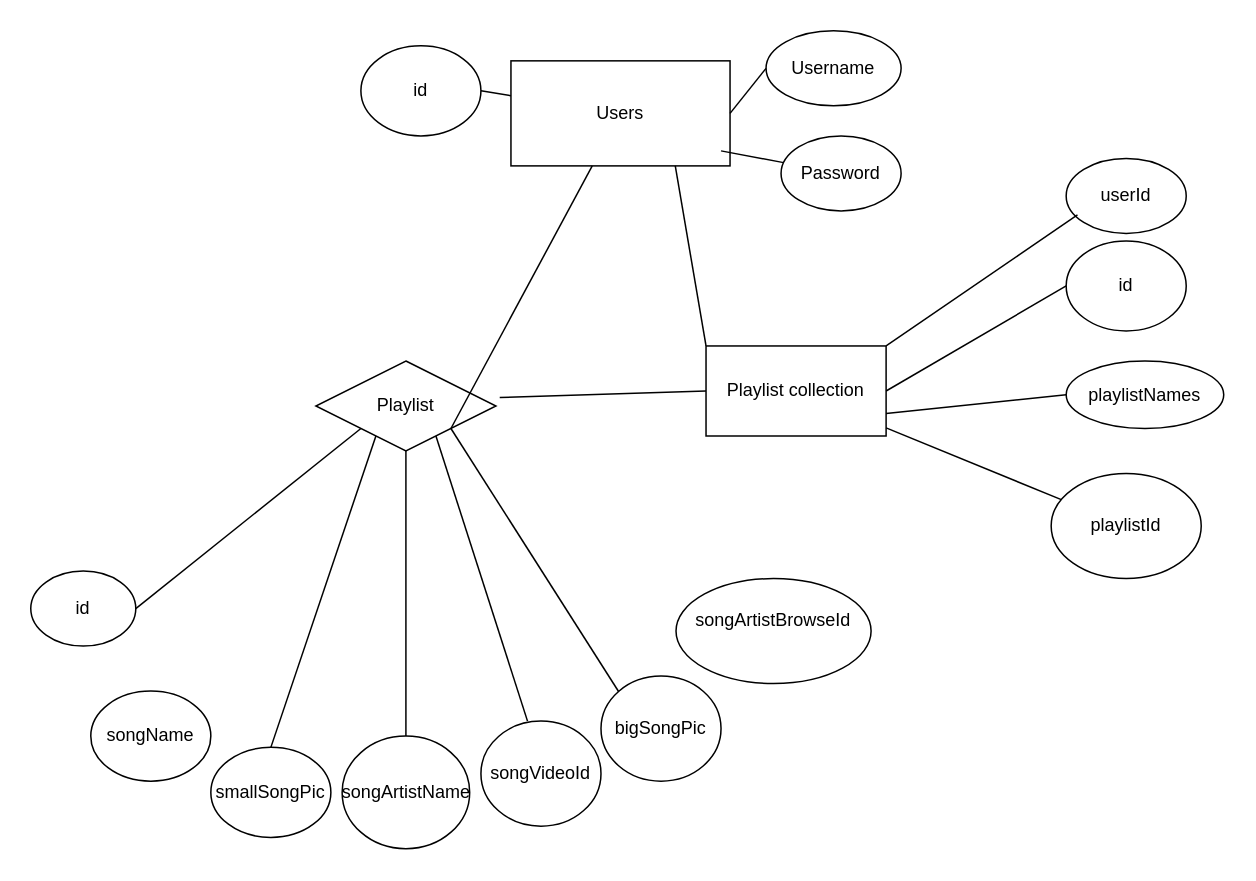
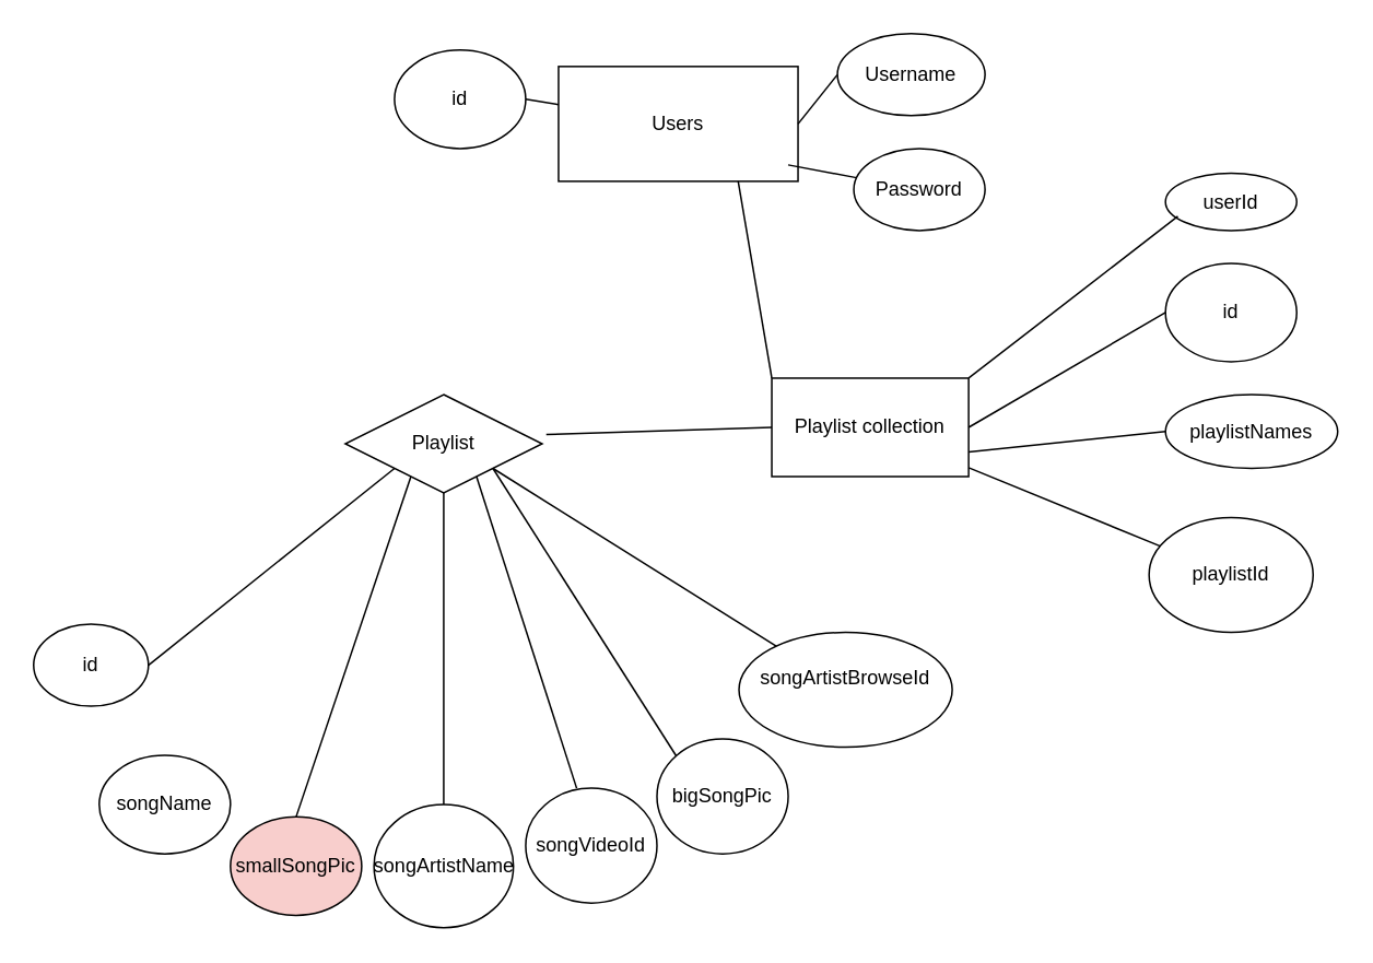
  <mxCell id="0" />
  <mxCell id="1" parent="0" />
  <mxCell id="2" value="&lt;div&gt;Users&lt;/div&gt;" style="rounded=0;whiteSpace=wrap;html=1;" parent="1" vertex="1"><mxGeometry x="340" y="40" width="146" height="70" as="geometry" /></mxCell>
  <mxCell id="3" value="Username" style="ellipse;whiteSpace=wrap;html=1;" parent="1" vertex="1"><mxGeometry x="510" width="90" height="50" as="geometry" y="20" /></mxCell>
  <mxCell id="4" value="Password" style="ellipse;whiteSpace=wrap;html=1;" parent="1" vertex="1"><mxGeometry x="520" y="90" width="80" height="50" as="geometry" /></mxCell>
  <mxCell id="5" value="Playlist" style="rhombus;whiteSpace=wrap;html=1;" parent="1" vertex="1"><mxGeometry x="210" y="240" width="120" height="60" as="geometry" /></mxCell>
  <mxCell id="6" value="" style="endArrow=none;html=1;exitX=1.021;exitY=0.406;exitDx=0;exitDy=0;entryX=0;entryY=0.5;entryDx=0;entryDy=0;exitPerimeter=0;" parent="1" source="5" target="16" edge="1"><mxGeometry width="50" height="50" relative="1" as="geometry"><mxPoint x="400" y="260" as="sourcePoint" /><mxPoint x="450" y="210" as="targetPoint" /></mxGeometry></mxCell>
  <mxCell id="7" value="&lt;div&gt;id&lt;/div&gt;" style="ellipse;whiteSpace=wrap;html=1;" parent="1" vertex="1"><mxGeometry x="20" y="380" width="70" height="50" as="geometry" /></mxCell>
  <mxCell id="8" value="id" style="ellipse;whiteSpace=wrap;html=1;" parent="1" vertex="1"><mxGeometry x="240" y="30" width="80" height="60" as="geometry" /></mxCell>
  <mxCell id="9" value="songName" style="ellipse;whiteSpace=wrap;html=1;" parent="1" vertex="1"><mxGeometry x="60" y="460" width="80" height="60" as="geometry" /></mxCell>
  <mxCell id="10" value="songVideoId" style="ellipse;whiteSpace=wrap;html=1;" parent="1" vertex="1"><mxGeometry x="320" y="480" width="80" height="70" as="geometry" /></mxCell>
- <mxCell id="11" value="&lt;div&gt;smallSongPic&lt;/div&gt;" style="ellipse;whiteSpace=wrap;html=1;" parent="1" vertex="1"><mxGeometry x="140" y="497.5" width="80" height="60" as="geometry" /></mxCell>
+ <mxCell id="11" value="&lt;div&gt;smallSongPic&lt;/div&gt;" style="ellipse;whiteSpace=wrap;html=1;fillColor=#f8cecc;" parent="1" vertex="1"><mxGeometry x="140" y="497.5" width="80" height="60" as="geometry" /></mxCell>
  <mxCell id="12" value="bigSongPic" style="ellipse;whiteSpace=wrap;html=1;" parent="1" vertex="1"><mxGeometry x="400" y="450" width="80" height="70" as="geometry" /></mxCell>
  <mxCell id="13" value="songArtistName" style="ellipse;whiteSpace=wrap;html=1;" parent="1" vertex="1"><mxGeometry x="227.5" y="490" width="85" height="75" as="geometry" /></mxCell>
  <mxCell id="14" value="&lt;div&gt;songArtistBrowseId&lt;/div&gt;&lt;div&gt;&lt;br&gt;&lt;/div&gt;" style="ellipse;whiteSpace=wrap;html=1;" parent="1" vertex="1"><mxGeometry x="450" y="385" width="130" height="70" as="geometry" /></mxCell>
  <mxCell id="15" value="" style="endArrow=none;html=1;exitX=1;exitY=0.5;exitDx=0;exitDy=0;entryX=0;entryY=1;entryDx=0;entryDy=0;" parent="1" source="7" target="5" edge="1"><mxGeometry width="50" height="50" relative="1" as="geometry"><mxPoint x="390" y="330" as="sourcePoint" /><mxPoint x="440" y="280" as="targetPoint" /></mxGeometry></mxCell>
  <mxCell id="16" value="Playlist collection" style="rounded=0;whiteSpace=wrap;html=1;" parent="1" vertex="1"><mxGeometry x="470" y="230" width="120" height="60" as="geometry" /></mxCell>
- <mxCell id="17" value="&lt;div&gt;userId&lt;/div&gt;" style="ellipse;whiteSpace=wrap;html=1;" parent="1" vertex="1"><mxGeometry x="710" y="105" width="80" height="50" as="geometry" /></mxCell>
+ <mxCell id="17" value="&lt;div&gt;userId&lt;/div&gt;" style="ellipse;whiteSpace=wrap;html=1;" parent="1" vertex="1"><mxGeometry x="710" y="105" width="80" height="35" as="geometry" /></mxCell>
  <mxCell id="18" value="id" style="ellipse;whiteSpace=wrap;html=1;" parent="1" vertex="1"><mxGeometry x="710" y="160" width="80" height="60" as="geometry" /></mxCell>
  <mxCell id="19" value="playlistNames" style="ellipse;whiteSpace=wrap;html=1;" parent="1" vertex="1"><mxGeometry x="710" y="240" width="105" height="45" as="geometry" /></mxCell>
  <mxCell id="20" value="" style="endArrow=none;html=1;exitX=0.75;exitY=1;exitDx=0;exitDy=0;entryX=0;entryY=0;entryDx=0;entryDy=0;" parent="1" source="2" target="16" edge="1"><mxGeometry width="50" height="50" relative="1" as="geometry"><mxPoint x="390" y="250" as="sourcePoint" /><mxPoint x="440" y="200" as="targetPoint" /></mxGeometry></mxCell>
  <mxCell id="21" value="playlistId" style="ellipse;whiteSpace=wrap;html=1;" parent="1" vertex="1"><mxGeometry x="700" y="315" width="100" height="70" as="geometry" /></mxCell>
  <mxCell id="22" value="" style="endArrow=none;html=1;" parent="1" source="21" target="16" edge="1"><mxGeometry width="50" height="50" relative="1" as="geometry"><mxPoint x="390" y="300" as="sourcePoint" /><mxPoint x="440" y="250" as="targetPoint" /></mxGeometry></mxCell>
  <mxCell id="23" value="" style="endArrow=none;html=1;exitX=0;exitY=0.5;exitDx=0;exitDy=0;entryX=1;entryY=0.75;entryDx=0;entryDy=0;" parent="1" source="19" target="16" edge="1"><mxGeometry width="50" height="50" relative="1" as="geometry"><mxPoint x="390" y="300" as="sourcePoint" /><mxPoint x="440" y="250" as="targetPoint" /></mxGeometry></mxCell>
  <mxCell id="24" value="" style="endArrow=none;html=1;exitX=0;exitY=0.5;exitDx=0;exitDy=0;entryX=1;entryY=0.5;entryDx=0;entryDy=0;" parent="1" source="18" target="16" edge="1"><mxGeometry width="50" height="50" relative="1" as="geometry"><mxPoint x="390" y="300" as="sourcePoint" /><mxPoint x="440" y="250" as="targetPoint" /></mxGeometry></mxCell>
  <mxCell id="25" value="" style="endArrow=none;html=1;exitX=0.094;exitY=0.753;exitDx=0;exitDy=0;exitPerimeter=0;entryX=1;entryY=0;entryDx=0;entryDy=0;" parent="1" source="17" target="16" edge="1"><mxGeometry width="50" height="50" relative="1" as="geometry"><mxPoint x="390" y="300" as="sourcePoint" /><mxPoint x="440" y="250" as="targetPoint" /></mxGeometry></mxCell>
  <mxCell id="26" value="" style="endArrow=none;html=1;exitX=0.5;exitY=0;exitDx=0;exitDy=0;entryX=0.25;entryY=1;entryDx=0;entryDy=0;" edge="1" parent="1" source="11" target="5"><mxGeometry width="50" height="50" relative="1" as="geometry"><mxPoint x="390" y="450" as="sourcePoint" /><mxPoint x="440" y="400" as="targetPoint" /></mxGeometry></mxCell>
  <mxCell id="27" value="" style="endArrow=none;html=1;exitX=0.5;exitY=0;exitDx=0;exitDy=0;entryX=0.5;entryY=1;entryDx=0;entryDy=0;" edge="1" parent="1" source="13" target="5"><mxGeometry width="50" height="50" relative="1" as="geometry"><mxPoint x="390" y="450" as="sourcePoint" /><mxPoint x="440" y="400" as="targetPoint" /></mxGeometry></mxCell>
  <mxCell id="28" value="" style="endArrow=none;html=1;exitX=0.388;exitY=0;exitDx=0;exitDy=0;exitPerimeter=0;entryX=0.75;entryY=1;entryDx=0;entryDy=0;" edge="1" parent="1" source="10" target="5"><mxGeometry width="50" height="50" relative="1" as="geometry"><mxPoint x="390" y="450" as="sourcePoint" /><mxPoint x="440" y="400" as="targetPoint" /></mxGeometry></mxCell>
  <mxCell id="29" value="" style="endArrow=none;html=1;entryX=1;entryY=1;entryDx=0;entryDy=0;exitX=0;exitY=0;exitDx=0;exitDy=0;" edge="1" parent="1" source="12" target="5"><mxGeometry width="50" height="50" relative="1" as="geometry"><mxPoint x="390" y="450" as="sourcePoint" /><mxPoint x="440" y="400" as="targetPoint" /></mxGeometry></mxCell>
- <mxCell id="30" value="" style="endArrow=none;html=1;exitX=1;exitY=1;exitDx=0;exitDy=0;" edge="1" parent="1" source="5" target="2"><mxGeometry width="50" height="50" relative="1" as="geometry"><mxPoint x="390" y="450" as="sourcePoint" /><mxPoint x="440" y="400" as="targetPoint" /></mxGeometry></mxCell>
+ <mxCell id="30" value="" style="endArrow=none;html=1;exitX=1;exitY=1;exitDx=0;exitDy=0;" edge="1" parent="1" source="5" target="14"><mxGeometry width="50" height="50" relative="1" as="geometry"><mxPoint x="390" y="450" as="sourcePoint" /><mxPoint x="440" y="400" as="targetPoint" /></mxGeometry></mxCell>
  <mxCell id="31" value="" style="endArrow=none;html=1;exitX=1;exitY=0.5;exitDx=0;exitDy=0;" edge="1" parent="1" source="8" target="2"><mxGeometry width="50" height="50" relative="1" as="geometry"><mxPoint x="390" y="300" as="sourcePoint" /><mxPoint x="440" y="250" as="targetPoint" /></mxGeometry></mxCell>
  <mxCell id="32" value="" style="endArrow=none;html=1;" edge="1" parent="1" target="4"><mxGeometry width="50" height="50" relative="1" as="geometry"><mxPoint x="480" y="100" as="sourcePoint" /><mxPoint x="440" y="250" as="targetPoint" /></mxGeometry></mxCell>
  <mxCell id="33" value="" style="endArrow=none;html=1;entryX=1;entryY=0.5;entryDx=0;entryDy=0;exitX=0;exitY=0.5;exitDx=0;exitDy=0;" edge="1" parent="1" source="3" target="2"><mxGeometry width="50" height="50" relative="1" as="geometry"><mxPoint x="390" y="300" as="sourcePoint" /><mxPoint x="440" y="250" as="targetPoint" /></mxGeometry></mxCell>
